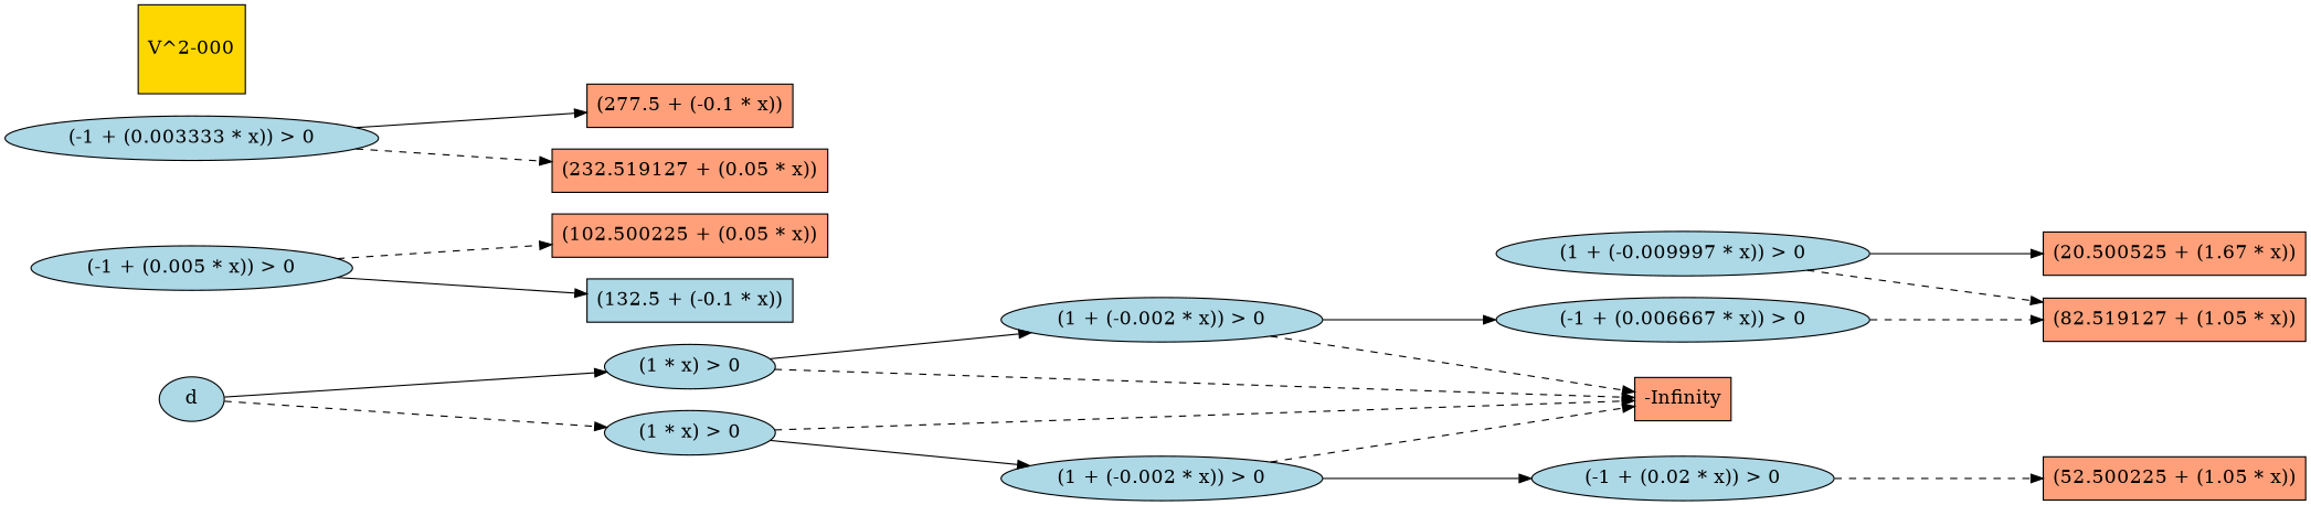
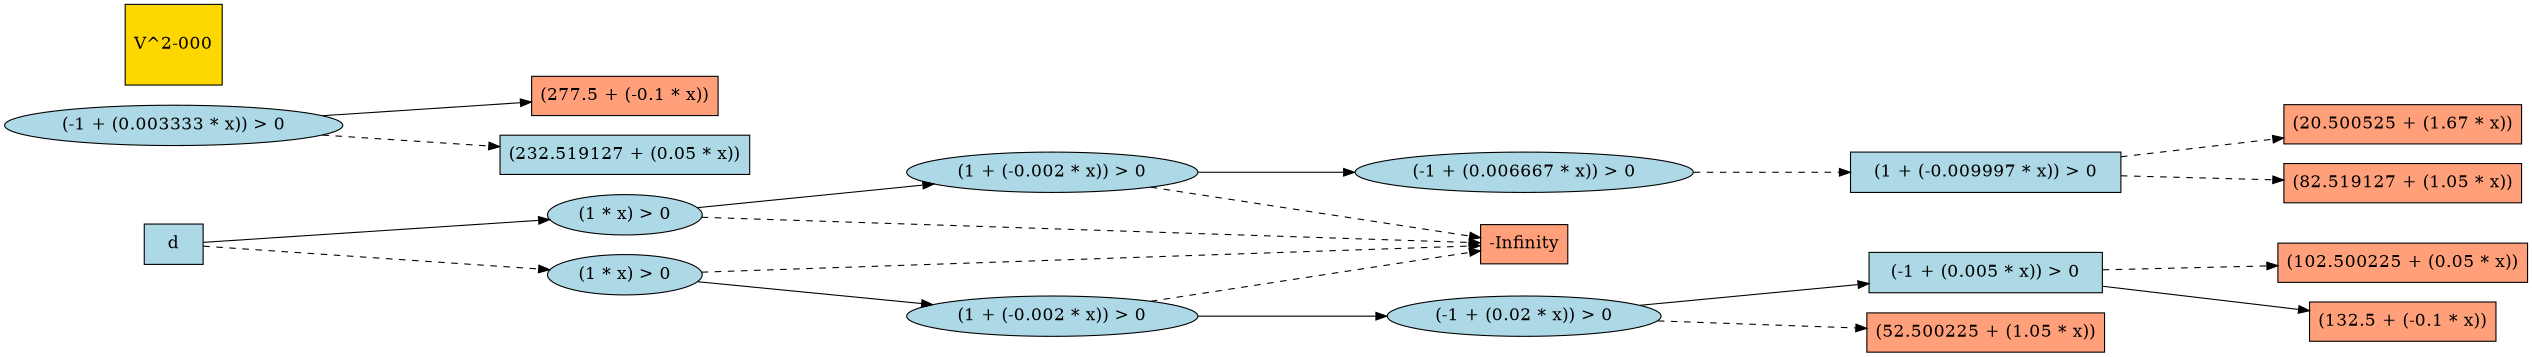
  digraph {
    fontname=Helvetica
    fontsize=16
    rankdir=LR
    ranksep=2.00
    node [fillcolor=lightblue fontsize=16 style=filled]
    edge [style=dashed]
    n1 [height=0.51069 label="(-1 + (0.02 * x)) > 0" width=2.8072]
-   n2 [height=0.51069 label="(-1 + (0.005 * x)) > 0" width=2.9789]
+   n2 [height=0.51069 label="(-1 + (0.005 * x)) > 0" width=2.9789 shape=box]
    n3 [fillcolor=lightsalmon label="(52.500225 + (1.05 * x))" shape=box width=2.4236]
    n4 [fillcolor=lightsalmon label="(102.500225 + (0.05 * x))" shape=box width=2.5347]
-   n5 [label="(132.5 + (-0.1 * x))" shape=box width=1.9236]
-   n6 [height=0.51069 label=d]
+   n5 [fillcolor=lightsalmon label="(132.5 + (-0.1 * x))" shape=box width=1.9236]
+   n6 [height=0.51069 label=d shape=box]
    n7 [height=0.51069 label="(1 * x) > 0" width=1.6207]
    n8 [height=0.51069 label="(1 * x) > 0" width=1.6207]
    n9 [height=0.51069 label="(1 + (-0.002 * x)) > 0" width=2.9789]
    n10 [fillcolor=lightsalmon label="-Infinity" shape=box width=0.92361]
    n11 [height=0.51069 label="(1 + (-0.002 * x)) > 0" width=2.9789]
    n12 [height=0.51069 label="(-1 + (0.006667 * x)) > 0" width=3.4507]
-   n13 [height=0.51069 label="(1 + (-0.009997 * x)) > 0" width=3.4507]
+   n13 [height=0.51069 label="(1 + (-0.009997 * x)) > 0" width=3.4507 shape=box]
    n14 [fillcolor=lightsalmon label="(20.500525 + (1.67 * x))" shape=box width=2.4236]
    n15 [fillcolor=lightsalmon label="(82.519127 + (1.05 * x))" shape=box width=2.4236]
    n16 [height=0.51069 label="(-1 + (0.003333 * x)) > 0" width=3.4507]
    n17 [fillcolor=lightsalmon label="(277.5 + (-0.1 * x))" shape=box width=1.9236]
-   n18 [fillcolor=lightsalmon label="(232.519127 + (0.05 * x))" shape=box width=2.5347]
+   n18 [label="(232.519127 + (0.05 * x))" shape=box width=2.5347]
    n19 [fillcolor=gold height=1.0278 label="V^2-000" shape=box width=1.0278]
+   n1 -> n2 [style=""]
    n1 -> n3
    n2 -> n4
    n2 -> n5 [style=""]
    n6 -> n7 [style=""]
    n6 -> n8
    n7 -> n9 [style=""]
    n7 -> n10
    n8 -> n10
    n8 -> n11 [style=""]
    n9 -> n10
    n9 -> n12 [style=""]
    n11 -> n1 [style=""]
    n11 -> n10
-   n12 -> n15
-   n13 -> n14 [style=""]
+   n12 -> n13
+   n13 -> n14
    n13 -> n15
    n16 -> n17 [style=""]
    n16 -> n18
  }
